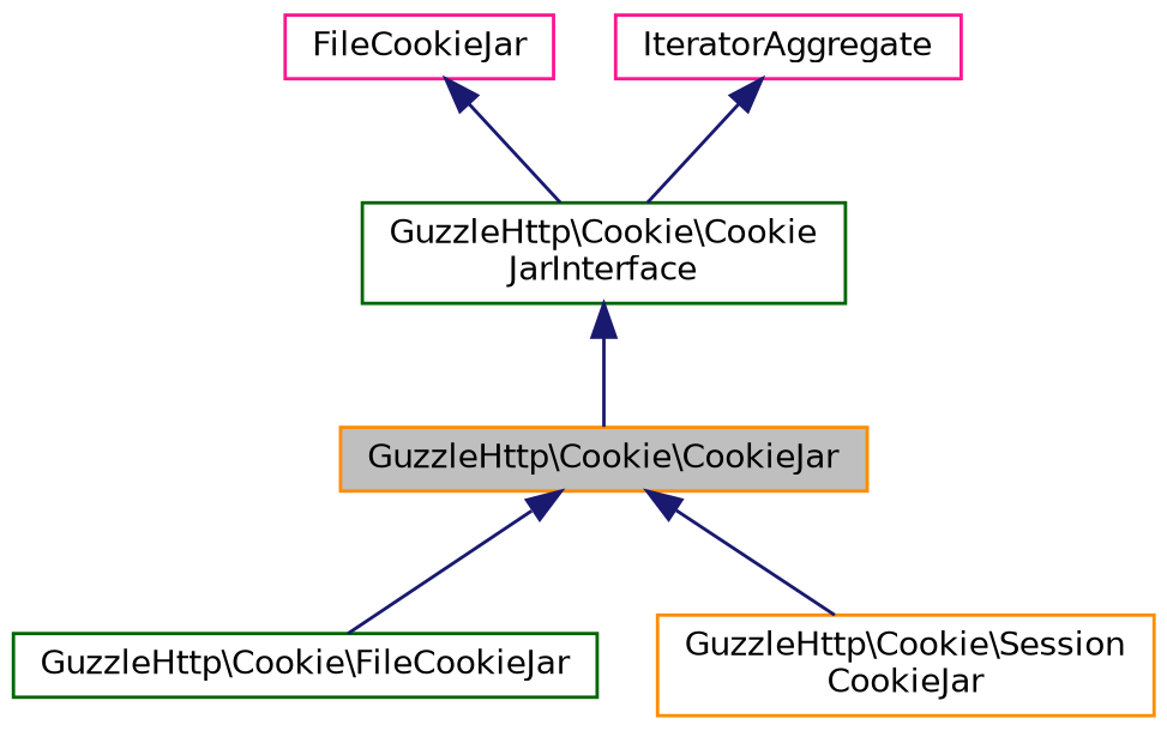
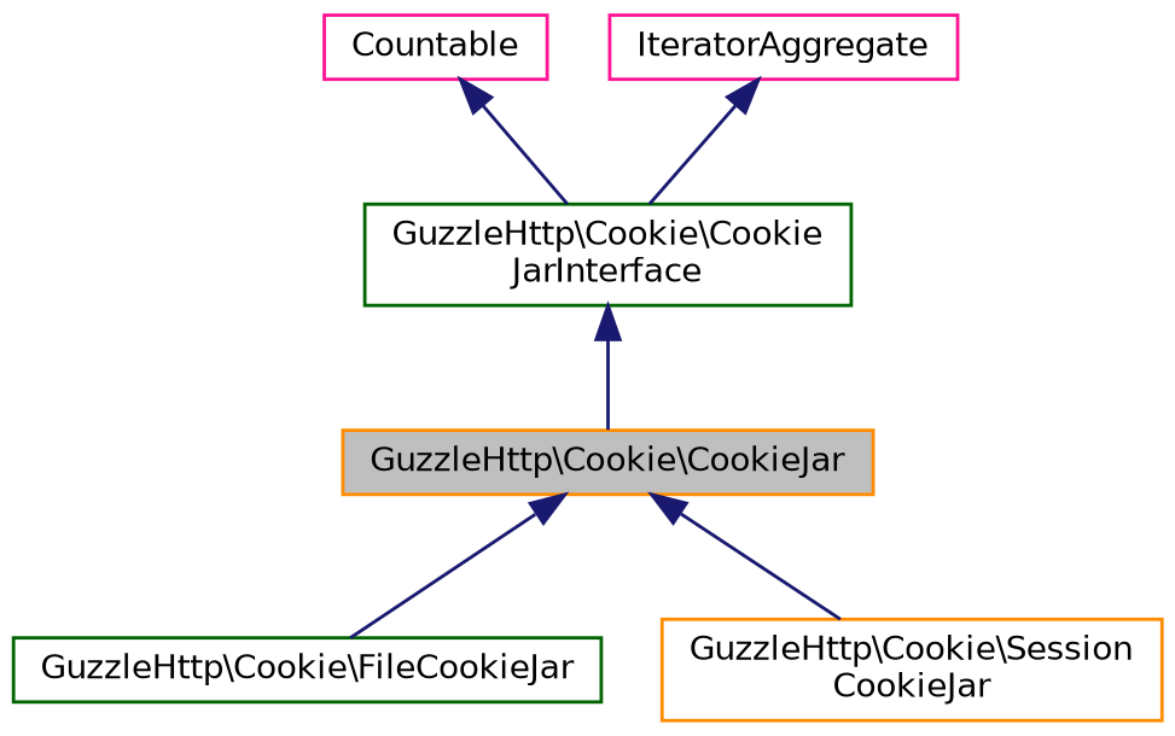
  digraph {
    node [color=darkorange fillcolor=white fontname=Helvetica fontsize=10 shape=record style=filled]
    edge [color=midnightblue dir=back fontname=Helvetica fontsize=10 labelfontname=Helvetica labelfontsize=10 style=solid]
    n1 [fillcolor=grey75 fontcolor=black height=0.2 label="GuzzleHttp\\Cookie\\CookieJar" width=0.4]
    n2 [color=darkgreen height=0.2 label="GuzzleHttp\\Cookie\\FileCookieJar" width=0.4]
    n3 [height=0.2 label="GuzzleHttp\\Cookie\\Session\lCookieJar" width=0.4]
    n4 [color=darkgreen height=0.2 label="GuzzleHttp\\Cookie\\Cookie\lJarInterface" width=0.4]
-   n5 [color=deeppink height=0.2 label=FileCookieJar width=0.4]
+   n5 [color=deeppink height=0.2 label=Countable width=0.4]
    n6 [color=deeppink height=0.2 label=IteratorAggregate width=0.4]
    n1 -> n2
    n1 -> n3
    n4 -> n1
    n5 -> n4
    n6 -> n4
  }
